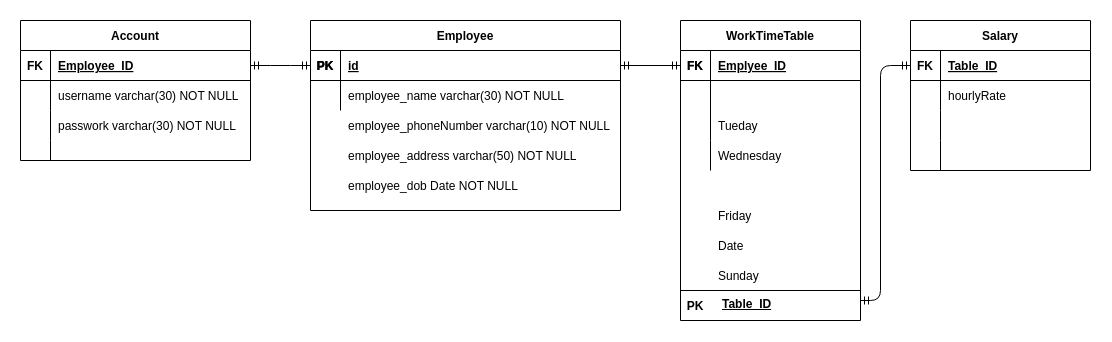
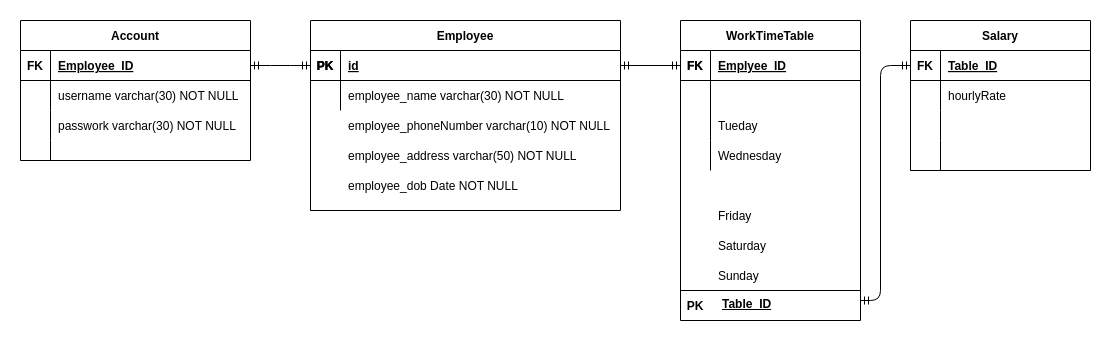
  <mxCell id="0" />
  <mxCell id="1" parent="0" />
  <mxCell id="2" value="Employee" style="shape=table;startSize=30;container=1;collapsible=1;childLayout=tableLayout;fixedRows=1;rowLines=0;fontStyle=1;align=center;resizeLast=1;" parent="1" vertex="1"><mxGeometry x="310" y="20" width="310" height="190" as="geometry" /></mxCell>
  <mxCell id="3" value="" style="shape=partialRectangle;collapsible=0;dropTarget=0;pointerEvents=0;fillColor=none;points=[[0,0.5],[1,0.5]];portConstraint=eastwest;top=0;left=0;right=0;bottom=1;" parent="2" vertex="1"><mxGeometry y="30" width="310" height="30" as="geometry" /></mxCell>
  <mxCell id="4" value="PK" style="shape=partialRectangle;overflow=hidden;connectable=0;fillColor=none;top=0;left=0;bottom=0;right=0;fontStyle=1;" parent="3" vertex="1"><mxGeometry width="30" height="30" as="geometry" /></mxCell>
  <mxCell id="5" value="id" style="shape=partialRectangle;overflow=hidden;connectable=0;fillColor=none;top=0;left=0;bottom=0;right=0;align=left;spacingLeft=6;fontStyle=5;" parent="3" vertex="1"><mxGeometry x="30" width="280" height="30" as="geometry" /></mxCell>
  <mxCell id="6" value="" style="shape=partialRectangle;collapsible=0;dropTarget=0;pointerEvents=0;fillColor=none;points=[[0,0.5],[1,0.5]];portConstraint=eastwest;top=0;left=0;right=0;bottom=0;" parent="2" vertex="1"><mxGeometry y="60" width="310" height="30" as="geometry" /></mxCell>
  <mxCell id="7" value="" style="shape=partialRectangle;overflow=hidden;connectable=0;fillColor=none;top=0;left=0;bottom=0;right=0;" parent="6" vertex="1"><mxGeometry width="30" height="30" as="geometry" /></mxCell>
  <mxCell id="8" value="employee_name varchar(30) NOT NULL" style="shape=partialRectangle;overflow=hidden;connectable=0;fillColor=none;top=0;left=0;bottom=0;right=0;align=left;spacingLeft=6;" parent="6" vertex="1"><mxGeometry x="30" width="280" height="30" as="geometry" /></mxCell>
  <mxCell id="9" value="employee_phoneNumber varchar(10) NOT NULL" style="shape=partialRectangle;overflow=hidden;connectable=0;fillColor=none;top=0;left=0;bottom=0;right=0;align=left;spacingLeft=6;" vertex="1" parent="1"><mxGeometry x="340" y="110" width="280" height="30" as="geometry" /></mxCell>
  <mxCell id="10" value="employee_address varchar(50) NOT NULL" style="shape=partialRectangle;overflow=hidden;connectable=0;fillColor=none;top=0;left=0;bottom=0;right=0;align=left;spacingLeft=6;" vertex="1" parent="1"><mxGeometry x="340" y="140" width="300" height="30" as="geometry" /></mxCell>
  <mxCell id="11" value="employee_dob Date NOT NULL" style="shape=partialRectangle;overflow=hidden;connectable=0;fillColor=none;top=0;left=0;bottom=0;right=0;align=left;spacingLeft=6;" vertex="1" parent="1"><mxGeometry x="340" y="170" width="300" height="30" as="geometry" /></mxCell>
  <mxCell id="12" value="Account" style="shape=table;startSize=30;container=1;collapsible=1;childLayout=tableLayout;fixedRows=1;rowLines=0;fontStyle=1;align=center;resizeLast=1;" vertex="1" parent="1"><mxGeometry x="20" y="20" width="230" height="140" as="geometry" /></mxCell>
  <mxCell id="13" value="" style="shape=partialRectangle;collapsible=0;dropTarget=0;pointerEvents=0;fillColor=none;top=0;left=0;bottom=1;right=0;points=[[0,0.5],[1,0.5]];portConstraint=eastwest;" vertex="1" parent="12"><mxGeometry y="30" width="230" height="30" as="geometry" /></mxCell>
  <mxCell id="14" value="FK" style="shape=partialRectangle;connectable=0;fillColor=none;top=0;left=0;bottom=0;right=0;fontStyle=1;overflow=hidden;" vertex="1" parent="13"><mxGeometry width="30" height="30" as="geometry" /></mxCell>
  <mxCell id="15" value="Employee_ID" style="shape=partialRectangle;connectable=0;fillColor=none;top=0;left=0;bottom=0;right=0;align=left;spacingLeft=6;fontStyle=5;overflow=hidden;" vertex="1" parent="13"><mxGeometry x="30" width="200" height="30" as="geometry" /></mxCell>
  <mxCell id="16" value="" style="shape=partialRectangle;collapsible=0;dropTarget=0;pointerEvents=0;fillColor=none;top=0;left=0;bottom=0;right=0;points=[[0,0.5],[1,0.5]];portConstraint=eastwest;" vertex="1" parent="12"><mxGeometry y="60" width="230" height="30" as="geometry" /></mxCell>
  <mxCell id="17" value="" style="shape=partialRectangle;connectable=0;fillColor=none;top=0;left=0;bottom=0;right=0;editable=1;overflow=hidden;" vertex="1" parent="16"><mxGeometry width="30" height="30" as="geometry" /></mxCell>
  <mxCell id="18" value="username varchar(30) NOT NULL" style="shape=partialRectangle;connectable=0;fillColor=none;top=0;left=0;bottom=0;right=0;align=left;spacingLeft=6;overflow=hidden;" vertex="1" parent="16"><mxGeometry x="30" width="200" height="30" as="geometry" /></mxCell>
  <mxCell id="19" value="" style="shape=partialRectangle;collapsible=0;dropTarget=0;pointerEvents=0;fillColor=none;top=0;left=0;bottom=0;right=0;points=[[0,0.5],[1,0.5]];portConstraint=eastwest;" vertex="1" parent="12"><mxGeometry y="90" width="230" height="30" as="geometry" /></mxCell>
  <mxCell id="20" value="" style="shape=partialRectangle;connectable=0;fillColor=none;top=0;left=0;bottom=0;right=0;editable=1;overflow=hidden;" vertex="1" parent="19"><mxGeometry width="30" height="30" as="geometry" /></mxCell>
  <mxCell id="21" value="passwork varchar(30) NOT NULL" style="shape=partialRectangle;connectable=0;fillColor=none;top=0;left=0;bottom=0;right=0;align=left;spacingLeft=6;overflow=hidden;" vertex="1" parent="19"><mxGeometry x="30" width="200" height="30" as="geometry" /></mxCell>
  <mxCell id="22" value="" style="shape=partialRectangle;collapsible=0;dropTarget=0;pointerEvents=0;fillColor=none;top=0;left=0;bottom=0;right=0;points=[[0,0.5],[1,0.5]];portConstraint=eastwest;" vertex="1" parent="12"><mxGeometry y="120" width="230" height="20" as="geometry" /></mxCell>
  <mxCell id="23" value="" style="shape=partialRectangle;connectable=0;fillColor=none;top=0;left=0;bottom=0;right=0;editable=1;overflow=hidden;" vertex="1" parent="22"><mxGeometry width="30" height="20" as="geometry" /></mxCell>
  <mxCell id="24" value="" style="shape=partialRectangle;connectable=0;fillColor=none;top=0;left=0;bottom=0;right=0;align=left;spacingLeft=6;overflow=hidden;" vertex="1" parent="22"><mxGeometry x="30" width="200" height="20" as="geometry" /></mxCell>
  <mxCell id="25" value="" style="edgeStyle=entityRelationEdgeStyle;fontSize=12;html=1;endArrow=ERmandOne;startArrow=ERmandOne;exitX=1;exitY=0.5;exitDx=0;exitDy=0;entryX=0;entryY=0.5;entryDx=0;entryDy=0;" edge="1" parent="1" source="13" target="3"><mxGeometry width="100" height="100" relative="1" as="geometry"><mxPoint x="290" y="230" as="sourcePoint" /><mxPoint x="390" y="130" as="targetPoint" /></mxGeometry></mxCell>
  <mxCell id="26" value="WorkTimeTable" style="shape=table;startSize=30;container=1;collapsible=1;childLayout=tableLayout;fixedRows=1;rowLines=0;fontStyle=1;align=center;resizeLast=1;" vertex="1" parent="1"><mxGeometry x="680" y="20" width="180" height="300" as="geometry" /></mxCell>
  <mxCell id="27" value="" style="shape=partialRectangle;collapsible=0;dropTarget=0;pointerEvents=0;fillColor=none;top=0;left=0;bottom=1;right=0;points=[[0,0.5],[1,0.5]];portConstraint=eastwest;" vertex="1" parent="26"><mxGeometry y="30" width="180" height="30" as="geometry" /></mxCell>
  <mxCell id="28" value="FK" style="shape=partialRectangle;connectable=0;fillColor=none;top=0;left=0;bottom=0;right=0;fontStyle=1;overflow=hidden;" vertex="1" parent="27"><mxGeometry width="30" height="30" as="geometry" /></mxCell>
  <mxCell id="29" value="Emplyee_ID" style="shape=partialRectangle;connectable=0;fillColor=none;top=0;left=0;bottom=0;right=0;align=left;spacingLeft=6;fontStyle=5;overflow=hidden;" vertex="1" parent="27"><mxGeometry x="30" width="150" height="30" as="geometry" /></mxCell>
  <mxCell id="30" value="" style="shape=partialRectangle;collapsible=0;dropTarget=0;pointerEvents=0;fillColor=none;top=0;left=0;bottom=0;right=0;points=[[0,0.5],[1,0.5]];portConstraint=eastwest;" vertex="1" parent="26"><mxGeometry y="60" width="180" height="30" as="geometry" /></mxCell>
  <mxCell id="31" value="" style="shape=partialRectangle;connectable=0;fillColor=none;top=0;left=0;bottom=0;right=0;editable=1;overflow=hidden;" vertex="1" parent="30"><mxGeometry width="30" height="30" as="geometry" /></mxCell>
  <mxCell id="32" value="" style="shape=partialRectangle;collapsible=0;dropTarget=0;pointerEvents=0;fillColor=none;top=0;left=0;bottom=0;right=0;points=[[0,0.5],[1,0.5]];portConstraint=eastwest;" vertex="1" parent="26"><mxGeometry y="90" width="180" height="30" as="geometry" /></mxCell>
  <mxCell id="33" value="" style="shape=partialRectangle;connectable=0;fillColor=none;top=0;left=0;bottom=0;right=0;editable=1;overflow=hidden;" vertex="1" parent="32"><mxGeometry width="30" height="30" as="geometry" /></mxCell>
  <mxCell id="34" value="Tueday" style="shape=partialRectangle;connectable=0;fillColor=none;top=0;left=0;bottom=0;right=0;align=left;spacingLeft=6;overflow=hidden;" vertex="1" parent="32"><mxGeometry x="30" width="150" height="30" as="geometry" /></mxCell>
  <mxCell id="35" value="" style="shape=partialRectangle;collapsible=0;dropTarget=0;pointerEvents=0;fillColor=none;top=0;left=0;bottom=0;right=0;points=[[0,0.5],[1,0.5]];portConstraint=eastwest;" vertex="1" parent="26"><mxGeometry y="120" width="180" height="30" as="geometry" /></mxCell>
  <mxCell id="36" value="" style="shape=partialRectangle;connectable=0;fillColor=none;top=0;left=0;bottom=0;right=0;editable=1;overflow=hidden;" vertex="1" parent="35"><mxGeometry width="30" height="30" as="geometry" /></mxCell>
  <mxCell id="37" value="Wednesday" style="shape=partialRectangle;connectable=0;fillColor=none;top=0;left=0;bottom=0;right=0;align=left;spacingLeft=6;overflow=hidden;" vertex="1" parent="35"><mxGeometry x="30" width="150" height="30" as="geometry" /></mxCell>
  <mxCell id="38" value="Friday" style="shape=partialRectangle;connectable=0;fillColor=none;top=0;left=0;bottom=0;right=0;align=left;spacingLeft=6;overflow=hidden;" vertex="1" parent="1"><mxGeometry x="710" y="200" width="150" height="30" as="geometry" /></mxCell>
- <mxCell id="39" value="Date" style="shape=partialRectangle;connectable=0;fillColor=none;top=0;left=0;bottom=0;right=0;align=left;spacingLeft=6;overflow=hidden;" vertex="1" parent="1"><mxGeometry x="710" y="230" width="150" height="30" as="geometry" /></mxCell>
+ <mxCell id="39" value="Saturday" style="shape=partialRectangle;connectable=0;fillColor=none;top=0;left=0;bottom=0;right=0;align=left;spacingLeft=6;overflow=hidden;" vertex="1" parent="1"><mxGeometry x="710" y="230" width="150" height="30" as="geometry" /></mxCell>
  <mxCell id="40" value="Sunday" style="shape=partialRectangle;connectable=0;fillColor=none;top=0;left=0;bottom=0;right=0;align=left;spacingLeft=6;overflow=hidden;" vertex="1" parent="1"><mxGeometry x="710" y="260" width="150" height="30" as="geometry" /></mxCell>
  <mxCell id="41" value="" style="fontSize=12;html=1;endArrow=ERmandOne;startArrow=ERmandOne;entryX=0;entryY=0.5;entryDx=0;entryDy=0;exitX=1;exitY=0.5;exitDx=0;exitDy=0;" edge="1" parent="1" source="3" target="27"><mxGeometry width="100" height="100" relative="1" as="geometry"><mxPoint x="630" y="65" as="sourcePoint" /><mxPoint x="590" y="120" as="targetPoint" /></mxGeometry></mxCell>
  <mxCell id="42" value="FK" style="shape=partialRectangle;connectable=0;fillColor=none;top=0;left=0;bottom=0;right=0;fontStyle=1;overflow=hidden;" vertex="1" parent="1"><mxGeometry x="680" y="50" width="30" height="30" as="geometry" /></mxCell>
  <mxCell id="43" value="PK" style="shape=partialRectangle;overflow=hidden;connectable=0;fillColor=none;top=0;left=0;bottom=0;right=0;fontStyle=1;" vertex="1" parent="1"><mxGeometry x="310" y="50" width="30" height="30" as="geometry" /></mxCell>
  <mxCell id="44" value="&lt;b&gt;&lt;u&gt;Table_ID&lt;/u&gt;&lt;/b&gt;" style="text;whiteSpace=wrap;html=1;" vertex="1" parent="1"><mxGeometry x="720" y="290" width="90" height="30" as="geometry" /></mxCell>
  <mxCell id="45" value="PK" style="shape=partialRectangle;overflow=hidden;connectable=0;fillColor=none;top=0;left=0;bottom=0;right=0;fontStyle=1;" vertex="1" parent="1"><mxGeometry x="310" y="50" width="30" height="30" as="geometry" /></mxCell>
  <mxCell id="46" value="PK" style="shape=partialRectangle;overflow=hidden;connectable=0;fillColor=none;top=0;left=0;bottom=0;right=0;fontStyle=1;" vertex="1" parent="1"><mxGeometry x="680" y="290" width="30" height="30" as="geometry" /></mxCell>
  <mxCell id="47" value="" style="endArrow=none;html=1;rounded=0;" edge="1" parent="1"><mxGeometry relative="1" as="geometry"><mxPoint x="680" y="290" as="sourcePoint" /><mxPoint x="860" y="290" as="targetPoint" /></mxGeometry></mxCell>
  <mxCell id="48" value="Salary" style="shape=table;startSize=30;container=1;collapsible=1;childLayout=tableLayout;fixedRows=1;rowLines=0;fontStyle=1;align=center;resizeLast=1;" vertex="1" parent="1"><mxGeometry x="910" y="20" width="180" height="150" as="geometry" /></mxCell>
  <mxCell id="49" value="" style="shape=partialRectangle;collapsible=0;dropTarget=0;pointerEvents=0;fillColor=none;top=0;left=0;bottom=1;right=0;points=[[0,0.5],[1,0.5]];portConstraint=eastwest;" vertex="1" parent="48"><mxGeometry y="30" width="180" height="30" as="geometry" /></mxCell>
  <mxCell id="50" value="FK" style="shape=partialRectangle;connectable=0;fillColor=none;top=0;left=0;bottom=0;right=0;fontStyle=1;overflow=hidden;" vertex="1" parent="49"><mxGeometry width="30" height="30" as="geometry" /></mxCell>
  <mxCell id="51" value="Table_ID" style="shape=partialRectangle;connectable=0;fillColor=none;top=0;left=0;bottom=0;right=0;align=left;spacingLeft=6;fontStyle=5;overflow=hidden;" vertex="1" parent="49"><mxGeometry x="30" width="150" height="30" as="geometry" /></mxCell>
  <mxCell id="52" value="" style="shape=partialRectangle;collapsible=0;dropTarget=0;pointerEvents=0;fillColor=none;top=0;left=0;bottom=0;right=0;points=[[0,0.5],[1,0.5]];portConstraint=eastwest;" vertex="1" parent="48"><mxGeometry y="60" width="180" height="30" as="geometry" /></mxCell>
  <mxCell id="53" value="" style="shape=partialRectangle;connectable=0;fillColor=none;top=0;left=0;bottom=0;right=0;editable=1;overflow=hidden;" vertex="1" parent="52"><mxGeometry width="30" height="30" as="geometry" /></mxCell>
  <mxCell id="54" value="hourlyRate" style="shape=partialRectangle;connectable=0;fillColor=none;top=0;left=0;bottom=0;right=0;align=left;spacingLeft=6;overflow=hidden;" vertex="1" parent="52"><mxGeometry x="30" width="150" height="30" as="geometry" /></mxCell>
  <mxCell id="55" value="" style="shape=partialRectangle;collapsible=0;dropTarget=0;pointerEvents=0;fillColor=none;top=0;left=0;bottom=0;right=0;points=[[0,0.5],[1,0.5]];portConstraint=eastwest;" vertex="1" parent="48"><mxGeometry y="90" width="180" height="30" as="geometry" /></mxCell>
  <mxCell id="56" value="" style="shape=partialRectangle;connectable=0;fillColor=none;top=0;left=0;bottom=0;right=0;editable=1;overflow=hidden;" vertex="1" parent="55"><mxGeometry width="30" height="30" as="geometry" /></mxCell>
  <mxCell id="57" value="" style="shape=partialRectangle;connectable=0;fillColor=none;top=0;left=0;bottom=0;right=0;align=left;spacingLeft=6;overflow=hidden;" vertex="1" parent="55"><mxGeometry x="30" width="150" height="30" as="geometry" /></mxCell>
  <mxCell id="58" value="" style="shape=partialRectangle;collapsible=0;dropTarget=0;pointerEvents=0;fillColor=none;top=0;left=0;bottom=0;right=0;points=[[0,0.5],[1,0.5]];portConstraint=eastwest;" vertex="1" parent="48"><mxGeometry y="120" width="180" height="30" as="geometry" /></mxCell>
  <mxCell id="59" value="" style="shape=partialRectangle;connectable=0;fillColor=none;top=0;left=0;bottom=0;right=0;editable=1;overflow=hidden;" vertex="1" parent="58"><mxGeometry width="30" height="30" as="geometry" /></mxCell>
  <mxCell id="60" value="" style="shape=partialRectangle;connectable=0;fillColor=none;top=0;left=0;bottom=0;right=0;align=left;spacingLeft=6;overflow=hidden;" vertex="1" parent="58"><mxGeometry x="30" width="150" height="30" as="geometry" /></mxCell>
  <mxCell id="61" value="" style="fontSize=12;html=1;endArrow=ERmandOne;startArrow=ERmandOne;entryX=0;entryY=0.5;entryDx=0;entryDy=0;edgeStyle=orthogonalEdgeStyle;" edge="1" parent="1" target="49"><mxGeometry width="100" height="100" relative="1" as="geometry"><mxPoint x="860" y="300" as="sourcePoint" /><mxPoint x="1080" y="70" as="targetPoint" /><Array as="points"><mxPoint x="880" y="300" /><mxPoint x="880" y="65" /></Array></mxGeometry></mxCell>
